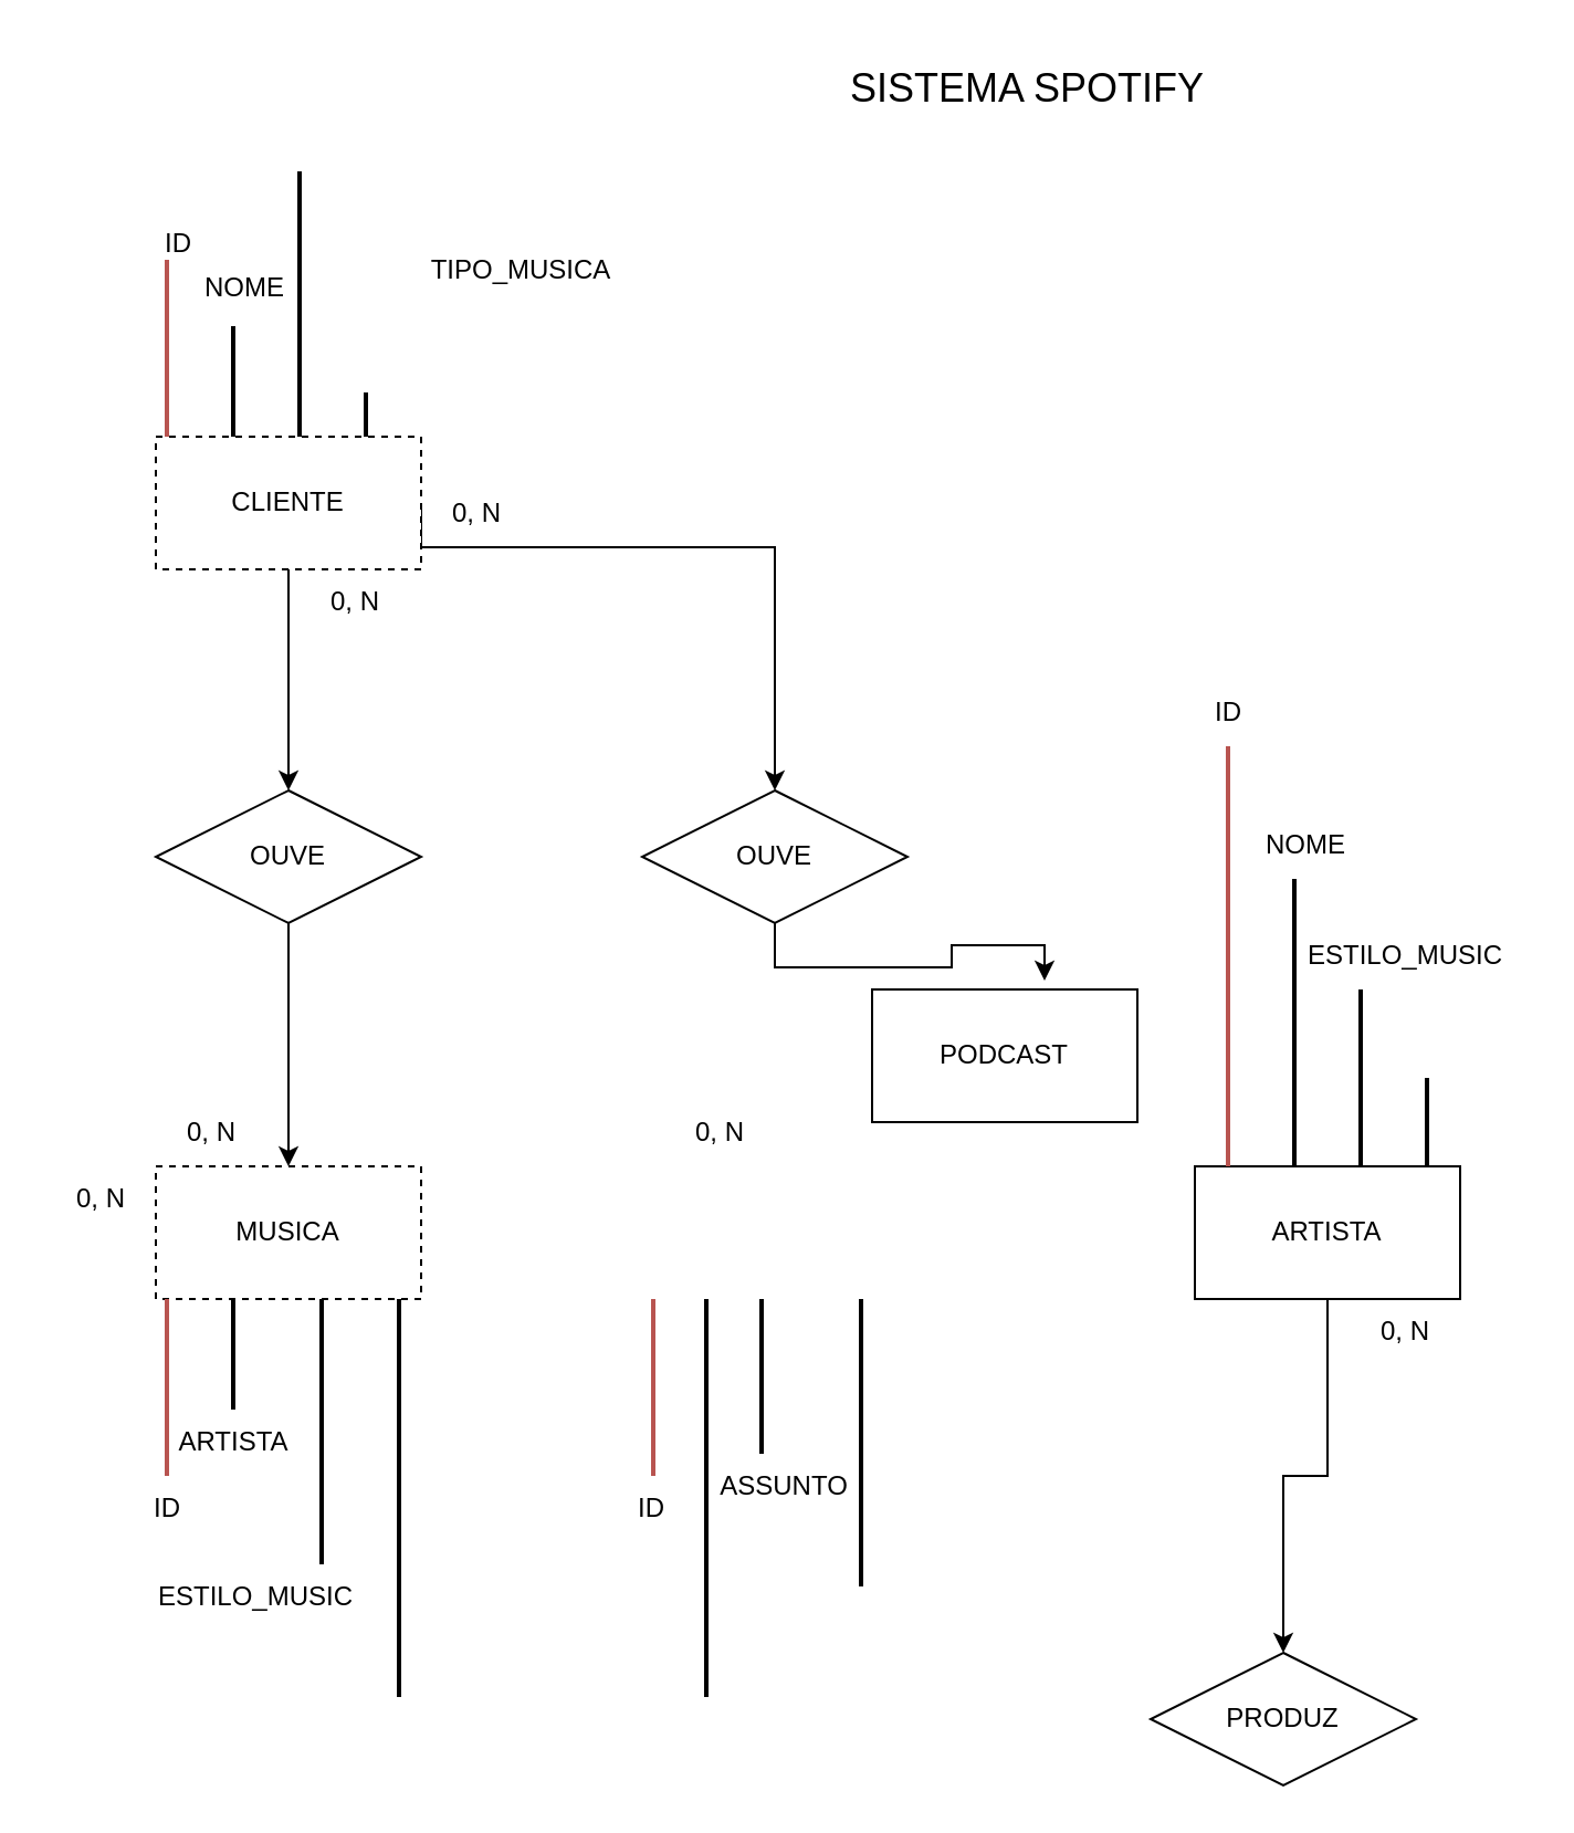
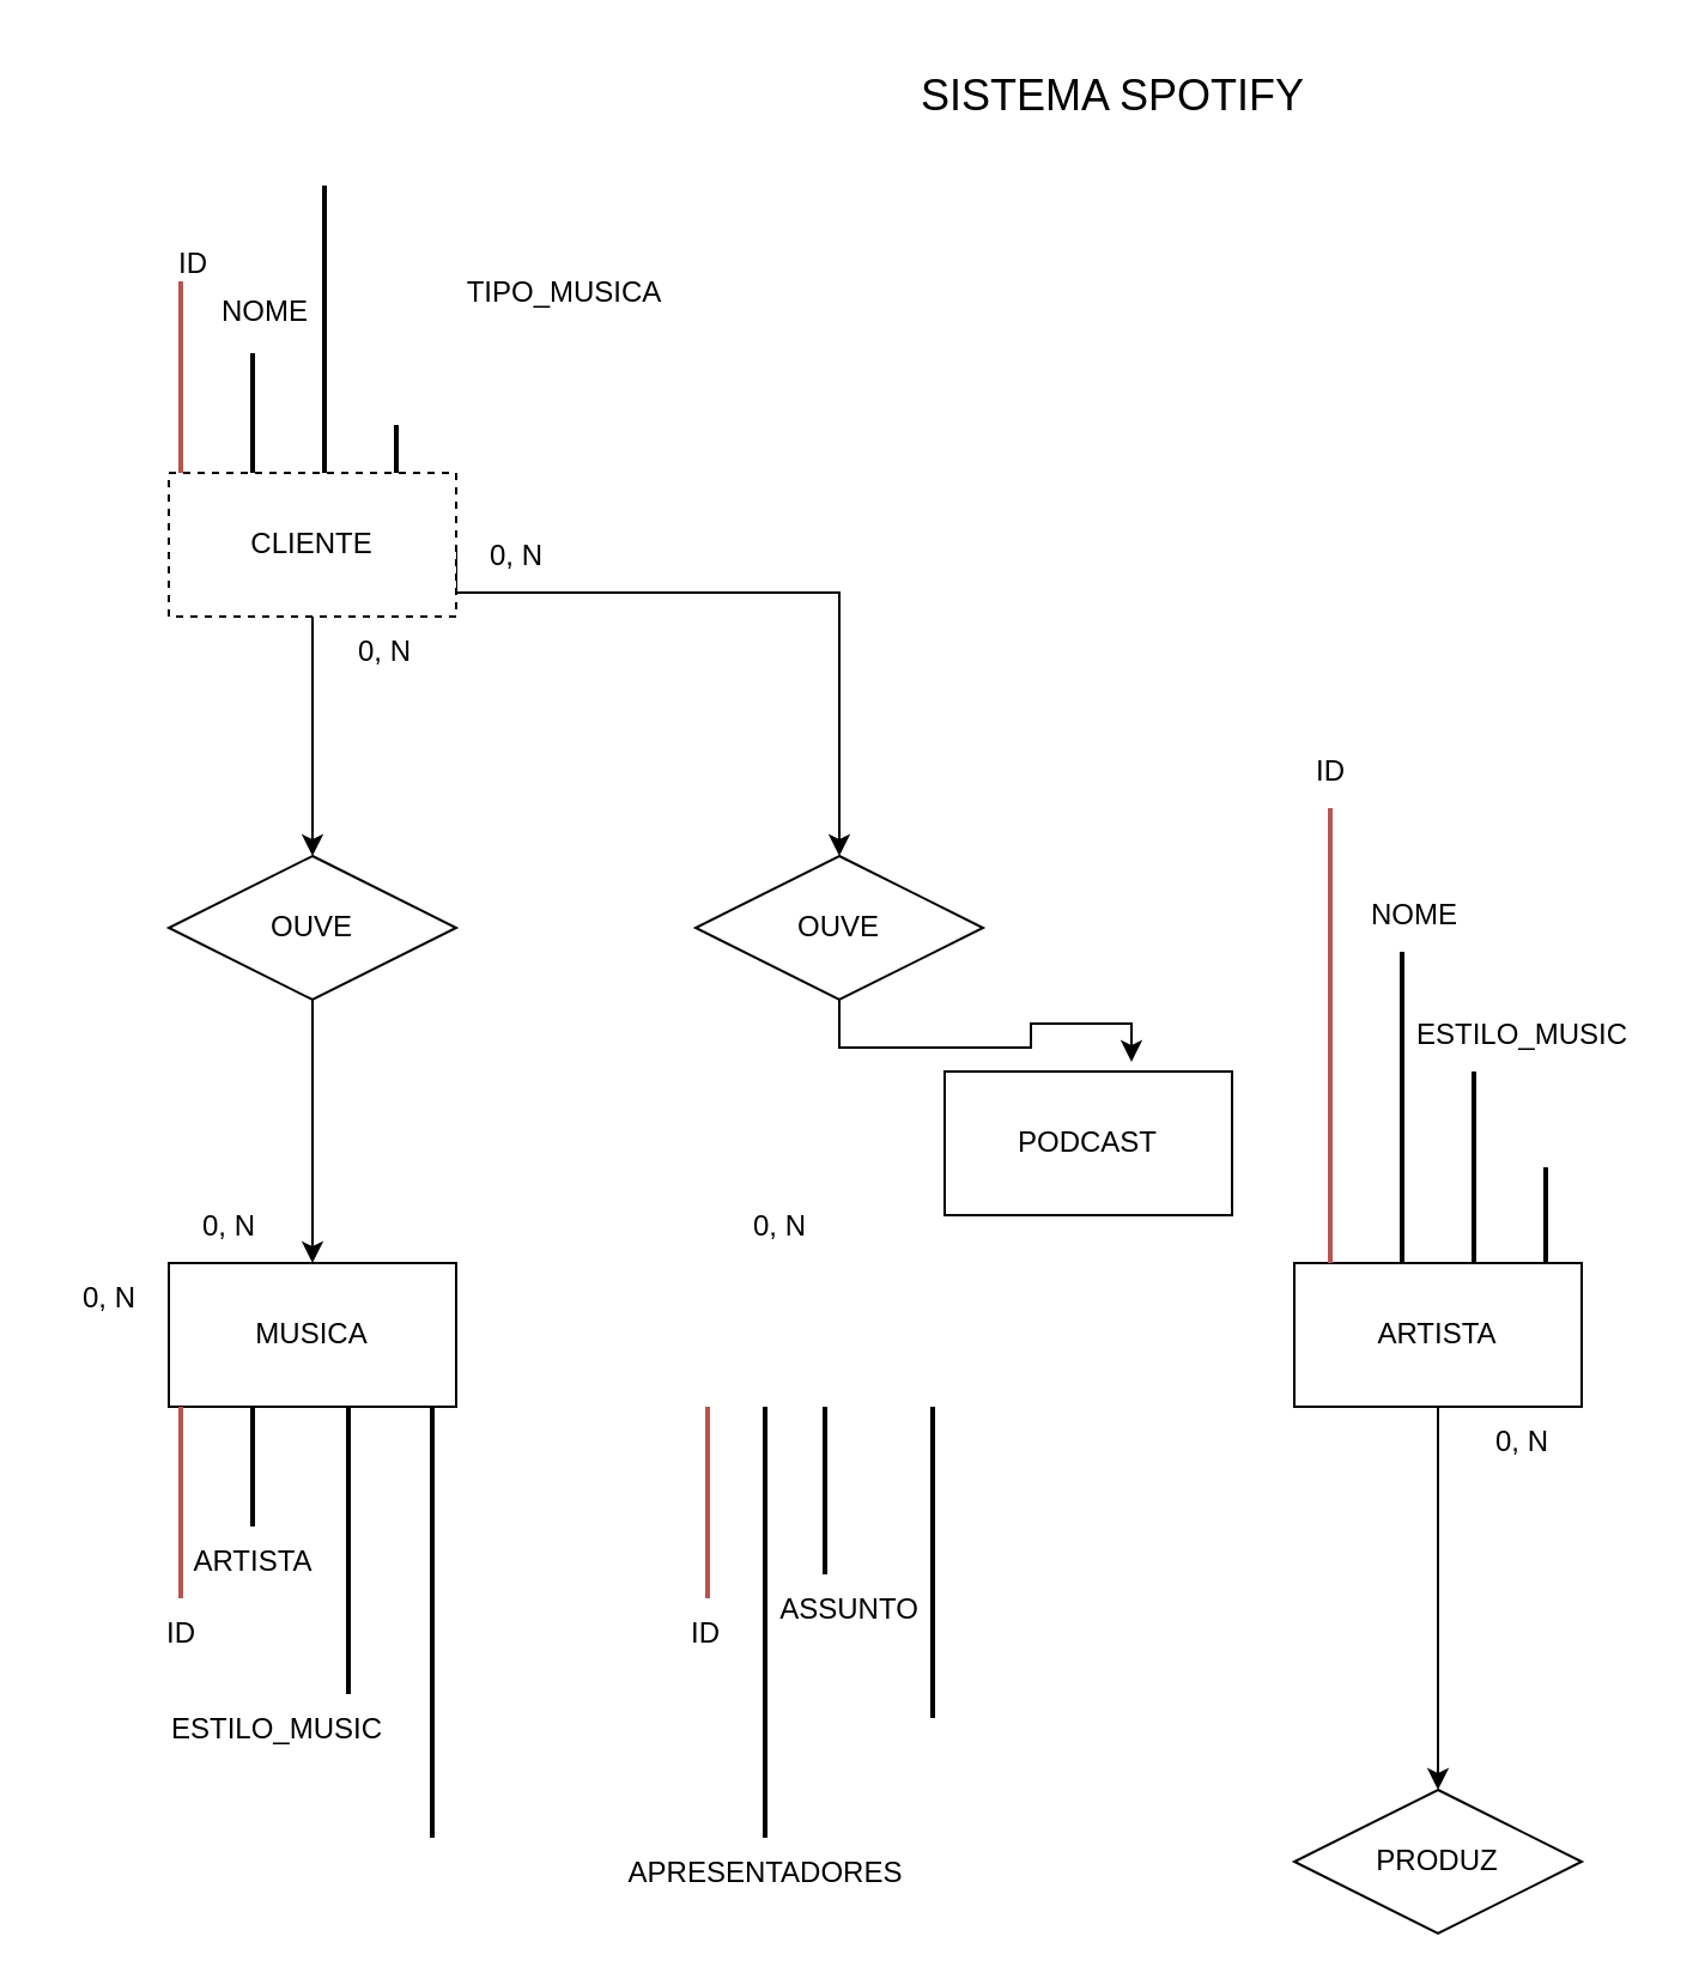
  <mxCell id="0" />
  <mxCell id="1" parent="0" />
  <mxCell id="2" value="&lt;font style=&quot;font-size: 18px;&quot;&gt;SISTEMA SPOTIFY&lt;/font&gt;" style="text;html=1;align=center;verticalAlign=middle;resizable=0;points=[];autosize=1;strokeColor=none;fillColor=none;" vertex="1" parent="1"><mxGeometry x="374" y="20" width="180" height="40" as="geometry" /></mxCell>
  <mxCell id="3" style="edgeStyle=orthogonalEdgeStyle;rounded=0;orthogonalLoop=1;jettySize=auto;html=1;exitX=0.5;exitY=1;exitDx=0;exitDy=0;entryX=0.5;entryY=0;entryDx=0;entryDy=0;" edge="1" parent="1" source="5" target="8"><mxGeometry relative="1" as="geometry" /></mxCell>
  <mxCell id="4" style="edgeStyle=orthogonalEdgeStyle;rounded=0;orthogonalLoop=1;jettySize=auto;html=1;exitX=1;exitY=0.5;exitDx=0;exitDy=0;entryX=0.5;entryY=0;entryDx=0;entryDy=0;" edge="1" parent="1" source="5" target="10"><mxGeometry relative="1" as="geometry"><Array as="points"><mxPoint x="190" y="247" /><mxPoint x="350" y="247" /></Array></mxGeometry></mxCell>
  <mxCell id="5" value="CLIENTE" style="rounded=0;whiteSpace=wrap;html=1;dashed=1;" vertex="1" parent="1"><mxGeometry x="70" y="197" width="120" height="60" as="geometry" /></mxCell>
- <mxCell id="6" value="MUSICA" style="rounded=0;whiteSpace=wrap;html=1;dashed=1;" vertex="1" parent="1"><mxGeometry x="70" y="527" width="120" height="60" as="geometry" /></mxCell>
+ <mxCell id="6" value="MUSICA" style="rounded=0;whiteSpace=wrap;html=1;" vertex="1" parent="1"><mxGeometry x="70" y="527" width="120" height="60" as="geometry" /></mxCell>
  <mxCell id="7" style="edgeStyle=orthogonalEdgeStyle;rounded=0;orthogonalLoop=1;jettySize=auto;html=1;exitX=0.5;exitY=1;exitDx=0;exitDy=0;entryX=0.5;entryY=0;entryDx=0;entryDy=0;" edge="1" parent="1" source="8" target="6"><mxGeometry relative="1" as="geometry" /></mxCell>
  <mxCell id="8" value="OUVE" style="shape=rhombus;perimeter=rhombusPerimeter;whiteSpace=wrap;html=1;align=center;" vertex="1" parent="1"><mxGeometry x="70" y="357" width="120" height="60" as="geometry" /></mxCell>
  <mxCell id="9" value="PODCAST" style="rounded=0;whiteSpace=wrap;html=1;" vertex="1" parent="1"><mxGeometry x="394" y="447" width="120" height="60" as="geometry" /></mxCell>
  <mxCell id="10" value="OUVE" style="shape=rhombus;perimeter=rhombusPerimeter;whiteSpace=wrap;html=1;align=center;" vertex="1" parent="1"><mxGeometry x="290" y="357" width="120" height="60" as="geometry" /></mxCell>
  <mxCell id="11" value="" style="line;strokeWidth=2;direction=south;html=1;fillColor=#f8cecc;strokeColor=#b85450;" vertex="1" parent="1"><mxGeometry x="70" y="117" width="10" height="80" as="geometry" /></mxCell>
  <mxCell id="12" value="" style="line;strokeWidth=2;direction=south;html=1;" vertex="1" parent="1"><mxGeometry x="100" y="147" width="10" height="50" as="geometry" /></mxCell>
  <mxCell id="13" value="" style="line;strokeWidth=2;direction=south;html=1;" vertex="1" parent="1"><mxGeometry x="130" y="77" width="10" height="120" as="geometry" /></mxCell>
  <mxCell id="14" value="" style="line;strokeWidth=2;direction=south;html=1;" vertex="1" parent="1"><mxGeometry x="160" y="177" width="10" height="20" as="geometry" /></mxCell>
  <mxCell id="15" value="" style="line;strokeWidth=2;direction=south;html=1;fillColor=#f8cecc;strokeColor=#b85450;" vertex="1" parent="1"><mxGeometry x="70" y="587" width="10" height="80" as="geometry" /></mxCell>
  <mxCell id="16" value="" style="line;strokeWidth=2;direction=south;html=1;" vertex="1" parent="1"><mxGeometry x="100" y="587" width="10" height="50" as="geometry" /></mxCell>
  <mxCell id="17" value="" style="line;strokeWidth=2;direction=south;html=1;" vertex="1" parent="1"><mxGeometry x="140" y="587" width="10" height="120" as="geometry" /></mxCell>
  <mxCell id="18" value="" style="line;strokeWidth=2;direction=south;html=1;" vertex="1" parent="1"><mxGeometry x="175" y="587" width="10" height="180" as="geometry" /></mxCell>
  <mxCell id="19" value="" style="line;strokeWidth=2;direction=south;html=1;fillColor=#f8cecc;strokeColor=#b85450;" vertex="1" parent="1"><mxGeometry x="290" y="587" width="10" height="80" as="geometry" /></mxCell>
  <mxCell id="20" value="" style="line;strokeWidth=2;direction=south;html=1;" vertex="1" parent="1"><mxGeometry x="314" y="587" width="10" height="180" as="geometry" /></mxCell>
  <mxCell id="21" value="" style="line;strokeWidth=2;direction=south;html=1;" vertex="1" parent="1"><mxGeometry x="339" y="587" width="10" height="70" as="geometry" /></mxCell>
  <mxCell id="22" value="" style="line;strokeWidth=2;direction=south;html=1;" vertex="1" parent="1"><mxGeometry x="384" y="587" width="10" height="130" as="geometry" /></mxCell>
  <mxCell id="23" value="ID" style="text;html=1;align=center;verticalAlign=middle;resizable=0;points=[];autosize=1;strokeColor=none;fillColor=none;" vertex="1" parent="1"><mxGeometry x="60" y="95" width="40" height="30" as="geometry" /></mxCell>
  <mxCell id="24" value="NOME" style="text;html=1;align=center;verticalAlign=middle;resizable=0;points=[];autosize=1;strokeColor=none;fillColor=none;" vertex="1" parent="1"><mxGeometry x="80" y="115" width="60" height="30" as="geometry" /></mxCell>
  <mxCell id="25" value="ID" style="text;html=1;align=center;verticalAlign=middle;resizable=0;points=[];autosize=1;strokeColor=none;fillColor=none;" vertex="1" parent="1"><mxGeometry x="55" y="667" width="40" height="30" as="geometry" /></mxCell>
  <mxCell id="26" value="TIPO_MUSICA" style="text;html=1;align=center;verticalAlign=middle;resizable=0;points=[];autosize=1;strokeColor=none;fillColor=none;" vertex="1" parent="1"><mxGeometry x="185" y="107" width="100" height="30" as="geometry" /></mxCell>
  <mxCell id="27" value="ARTISTA" style="text;html=1;align=center;verticalAlign=middle;resizable=0;points=[];autosize=1;strokeColor=none;fillColor=none;" vertex="1" parent="1"><mxGeometry x="70" y="637" width="70" height="30" as="geometry" /></mxCell>
  <mxCell id="28" value="ID" style="text;html=1;align=center;verticalAlign=middle;resizable=0;points=[];autosize=1;strokeColor=none;fillColor=none;" vertex="1" parent="1"><mxGeometry x="274" y="667" width="40" height="30" as="geometry" /></mxCell>
+ <mxCell id="29" value="APRESENTADORES" style="text;html=1;align=center;verticalAlign=middle;resizable=0;points=[];autosize=1;strokeColor=none;fillColor=none;" vertex="1" parent="1"><mxGeometry x="249" y="767" width="140" height="30" as="geometry" /></mxCell>
  <mxCell id="30" value="ESTILO_MUSIC" style="text;html=1;align=center;verticalAlign=middle;resizable=0;points=[];autosize=1;strokeColor=none;fillColor=none;" vertex="1" parent="1"><mxGeometry x="60" y="707" width="110" height="30" as="geometry" /></mxCell>
  <mxCell id="31" value="ASSUNTO" style="text;html=1;align=center;verticalAlign=middle;resizable=0;points=[];autosize=1;strokeColor=none;fillColor=none;" vertex="1" parent="1"><mxGeometry x="314" y="657" width="80" height="30" as="geometry" /></mxCell>
  <mxCell id="32" value="0, N" style="text;html=1;align=center;verticalAlign=middle;resizable=0;points=[];autosize=1;strokeColor=none;fillColor=none;" vertex="1" parent="1"><mxGeometry x="70" y="497" width="50" height="30" as="geometry" /></mxCell>
  <mxCell id="33" value="0, N" style="text;html=1;align=center;verticalAlign=middle;resizable=0;points=[];autosize=1;strokeColor=none;fillColor=none;" vertex="1" parent="1"><mxGeometry x="135" y="257" width="50" height="30" as="geometry" /></mxCell>
  <mxCell id="34" value="0, N" style="text;html=1;align=center;verticalAlign=middle;resizable=0;points=[];autosize=1;strokeColor=none;fillColor=none;" vertex="1" parent="1"><mxGeometry x="300" y="497" width="50" height="30" as="geometry" /></mxCell>
  <mxCell id="35" value="0, N" style="text;html=1;align=center;verticalAlign=middle;resizable=0;points=[];autosize=1;strokeColor=none;fillColor=none;" vertex="1" parent="1"><mxGeometry x="190" y="217" width="50" height="30" as="geometry" /></mxCell>
  <mxCell id="36" style="edgeStyle=orthogonalEdgeStyle;rounded=0;orthogonalLoop=1;jettySize=auto;html=1;exitX=0.5;exitY=1;exitDx=0;exitDy=0;entryX=0.65;entryY=-0.067;entryDx=0;entryDy=0;entryPerimeter=0;" edge="1" parent="1" source="10" target="9"><mxGeometry relative="1" as="geometry" /></mxCell>
  <mxCell id="37" style="edgeStyle=orthogonalEdgeStyle;rounded=0;orthogonalLoop=1;jettySize=auto;html=1;exitX=0.5;exitY=1;exitDx=0;exitDy=0;entryX=0.5;entryY=0;entryDx=0;entryDy=0;" edge="1" parent="1" source="38" target="45"><mxGeometry relative="1" as="geometry" /></mxCell>
  <mxCell id="38" value="ARTISTA" style="whiteSpace=wrap;html=1;" vertex="1" parent="1"><mxGeometry x="540" y="527" width="120" height="60" as="geometry" /></mxCell>
  <mxCell id="39" value="" style="line;strokeWidth=2;direction=south;html=1;fillColor=#f8cecc;strokeColor=#b85450;" vertex="1" parent="1"><mxGeometry x="550" y="337" width="10" height="190" as="geometry" /></mxCell>
  <mxCell id="40" value="" style="line;strokeWidth=2;direction=south;html=1;" vertex="1" parent="1"><mxGeometry x="580" y="397" width="10" height="130" as="geometry" /></mxCell>
  <mxCell id="41" value="" style="line;strokeWidth=2;direction=south;html=1;" vertex="1" parent="1"><mxGeometry x="610" y="447" width="10" height="80" as="geometry" /></mxCell>
  <mxCell id="42" value="" style="line;strokeWidth=2;direction=south;html=1;" vertex="1" parent="1"><mxGeometry x="640" y="487" width="10" height="40" as="geometry" /></mxCell>
  <mxCell id="43" value="ID" style="text;html=1;align=center;verticalAlign=middle;resizable=0;points=[];autosize=1;strokeColor=none;fillColor=none;" vertex="1" parent="1"><mxGeometry x="535" y="307" width="40" height="30" as="geometry" /></mxCell>
  <mxCell id="44" value="NOME" style="text;html=1;align=center;verticalAlign=middle;resizable=0;points=[];autosize=1;strokeColor=none;fillColor=none;" vertex="1" parent="1"><mxGeometry x="560" y="367" width="60" height="30" as="geometry" /></mxCell>
- <mxCell id="45" value="PRODUZ" style="shape=rhombus;perimeter=rhombusPerimeter;whiteSpace=wrap;html=1;align=center;" vertex="1" parent="1"><mxGeometry x="520" y="747" width="120" height="60" as="geometry" /></mxCell>
+ <mxCell id="45" value="PRODUZ" style="shape=rhombus;perimeter=rhombusPerimeter;whiteSpace=wrap;html=1;align=center;" vertex="1" parent="1"><mxGeometry x="540" y="747" width="120" height="60" as="geometry" /></mxCell>
  <mxCell id="46" value="0, N" style="text;html=1;align=center;verticalAlign=middle;resizable=0;points=[];autosize=1;strokeColor=none;fillColor=none;" vertex="1" parent="1"><mxGeometry x="20" y="527" width="50" height="30" as="geometry" /></mxCell>
  <mxCell id="47" value="0, N" style="text;html=1;align=center;verticalAlign=middle;resizable=0;points=[];autosize=1;strokeColor=none;fillColor=none;" vertex="1" parent="1"><mxGeometry x="610" y="587" width="50" height="30" as="geometry" /></mxCell>
  <mxCell id="48" value="ESTILO_MUSIC" style="text;html=1;align=center;verticalAlign=middle;resizable=0;points=[];autosize=1;strokeColor=none;fillColor=none;" vertex="1" parent="1"><mxGeometry x="580" y="417" width="110" height="30" as="geometry" /></mxCell>
